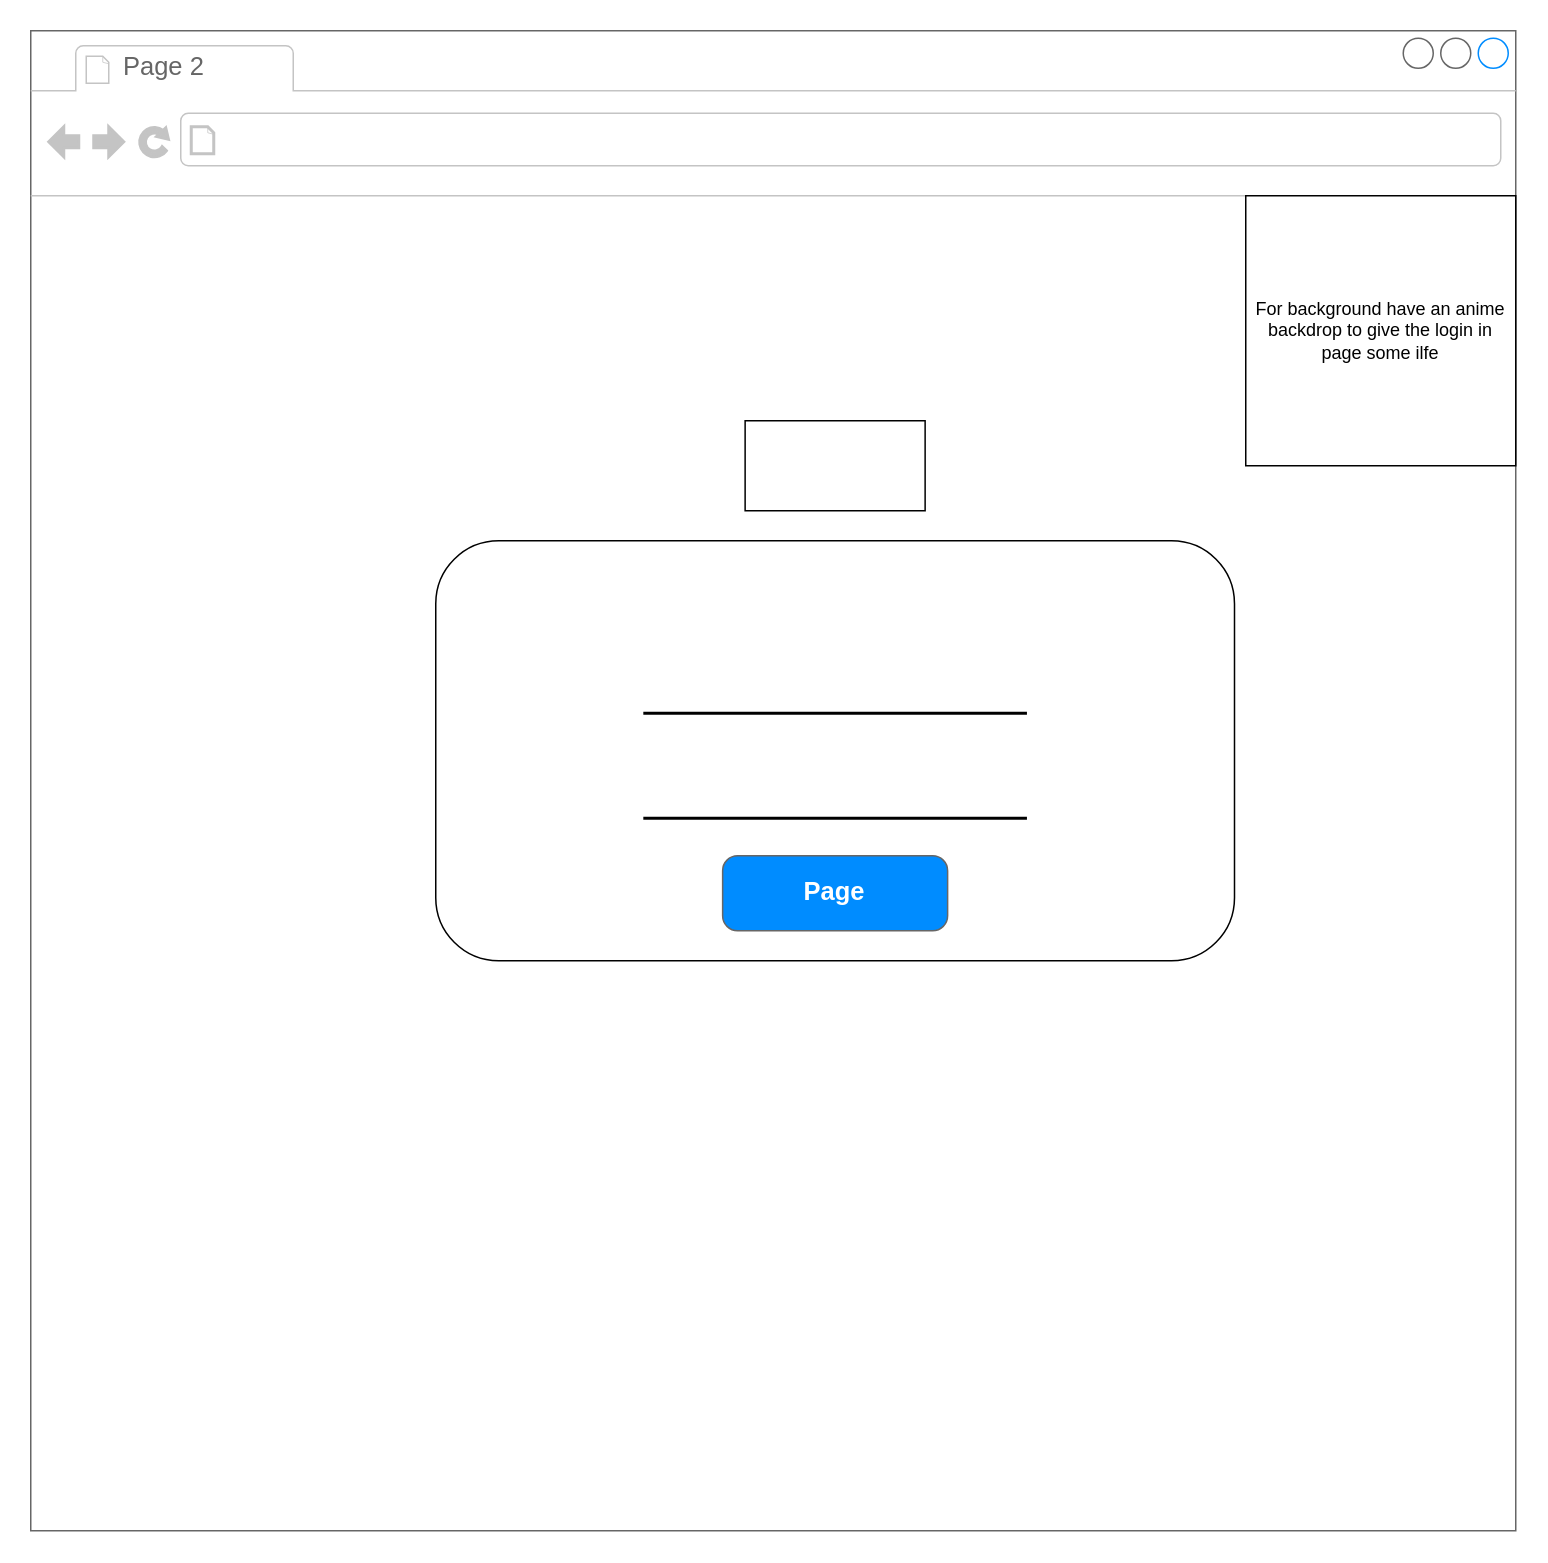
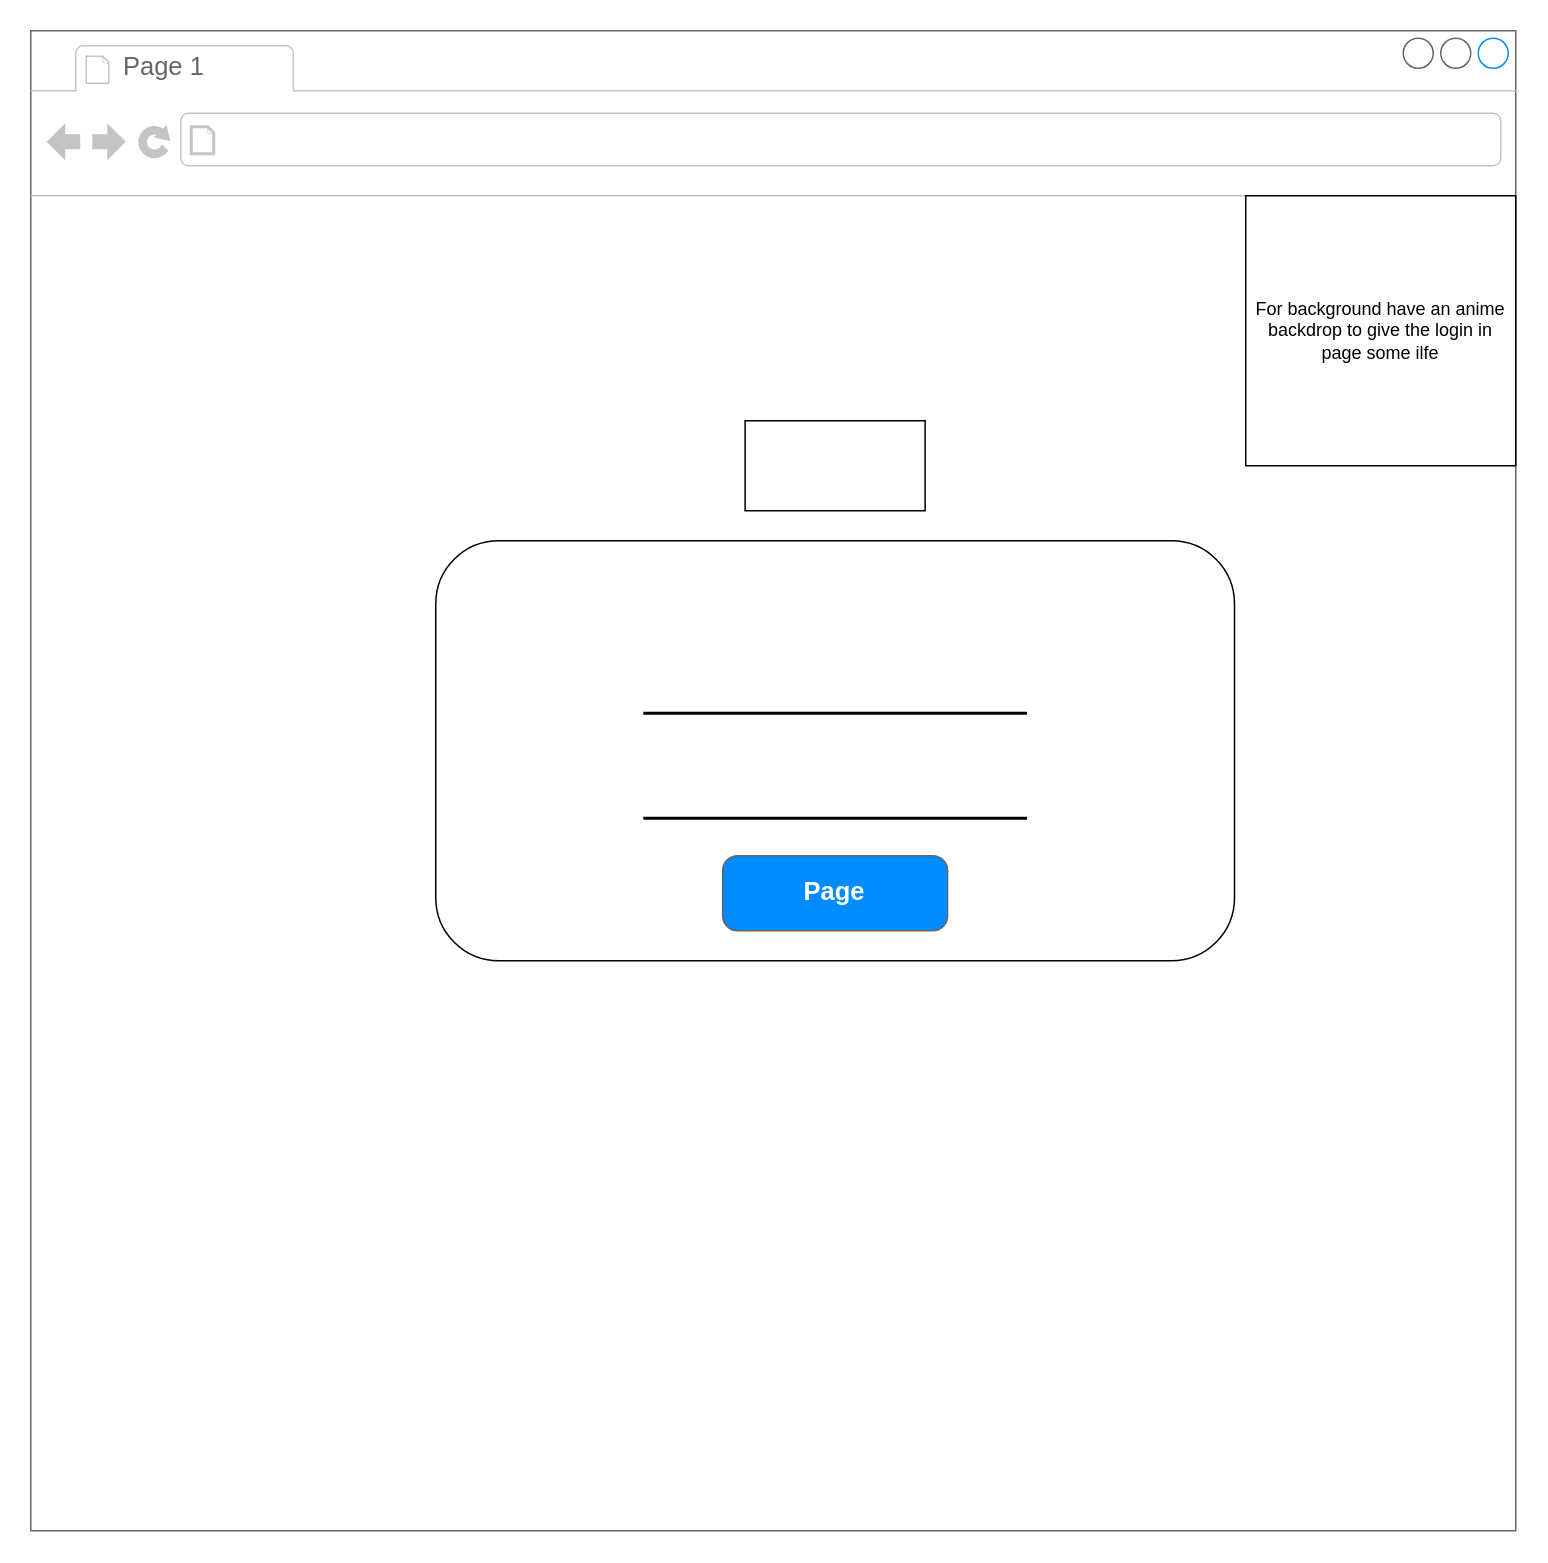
  <mxCell id="0" />
  <mxCell id="1" parent="0" />
  <mxCell id="2" value="" style="strokeWidth=1;shadow=0;dashed=0;align=center;html=1;shape=mxgraph.mockup.containers.browserWindow;rSize=0;strokeColor=#666666;strokeColor2=#008cff;strokeColor3=#c4c4c4;mainText=,;recursiveResize=0;" vertex="1" parent="1"><mxGeometry x="20" y="20" width="990" height="1000" as="geometry" /></mxCell>
- <mxCell id="3" value="Page 2" style="strokeWidth=1;shadow=0;dashed=0;align=center;html=1;shape=mxgraph.mockup.containers.anchor;fontSize=17;fontColor=#666666;align=left;whiteSpace=wrap;" vertex="1" parent="2"><mxGeometry x="60" y="12" width="110" height="26" as="geometry" /></mxCell>
+ <mxCell id="3" value="Page 1" style="strokeWidth=1;shadow=0;dashed=0;align=center;html=1;shape=mxgraph.mockup.containers.anchor;fontSize=17;fontColor=#666666;align=left;whiteSpace=wrap;" vertex="1" parent="2"><mxGeometry x="60" y="12" width="110" height="26" as="geometry" /></mxCell>
  <mxCell id="4" value="For background have an anime backdrop to give the login in page some ilfe" style="whiteSpace=wrap;html=1;aspect=fixed;" vertex="1" parent="2"><mxGeometry x="810" y="110" width="180" height="180" as="geometry" /></mxCell>
  <mxCell id="5" value="" style="rounded=1;whiteSpace=wrap;html=1;" vertex="1" parent="2"><mxGeometry x="270" y="340" width="532.5" height="280" as="geometry" /></mxCell>
  <mxCell id="6" value="" style="line;strokeWidth=2;html=1;" vertex="1" parent="2"><mxGeometry x="408.38" y="450" width="255.75" height="10" as="geometry" /></mxCell>
  <mxCell id="7" value="" style="line;strokeWidth=2;html=1;" vertex="1" parent="2"><mxGeometry x="408.38" y="520" width="255.75" height="10" as="geometry" /></mxCell>
  <mxCell id="8" value="Page" style="strokeWidth=1;shadow=0;dashed=0;align=center;html=1;shape=mxgraph.mockup.buttons.button;strokeColor=#666666;fontColor=#ffffff;mainText=;buttonStyle=round;fontSize=17;fontStyle=1;fillColor=#008cff;whiteSpace=wrap;" vertex="1" parent="2"><mxGeometry x="461.25" y="550" width="150" height="50" as="geometry" /></mxCell>
  <mxCell id="9" value="" style="rounded=0;whiteSpace=wrap;html=1;" vertex="1" parent="2"><mxGeometry x="476.25" y="260" width="120" height="60" as="geometry" /></mxCell>
